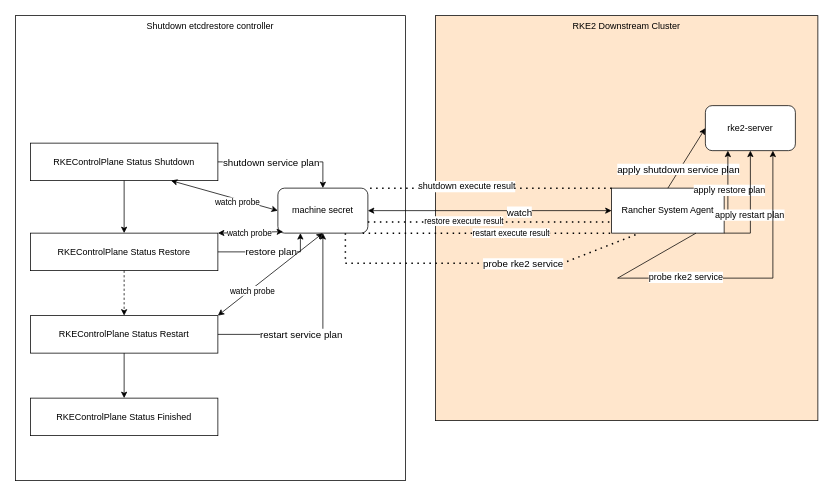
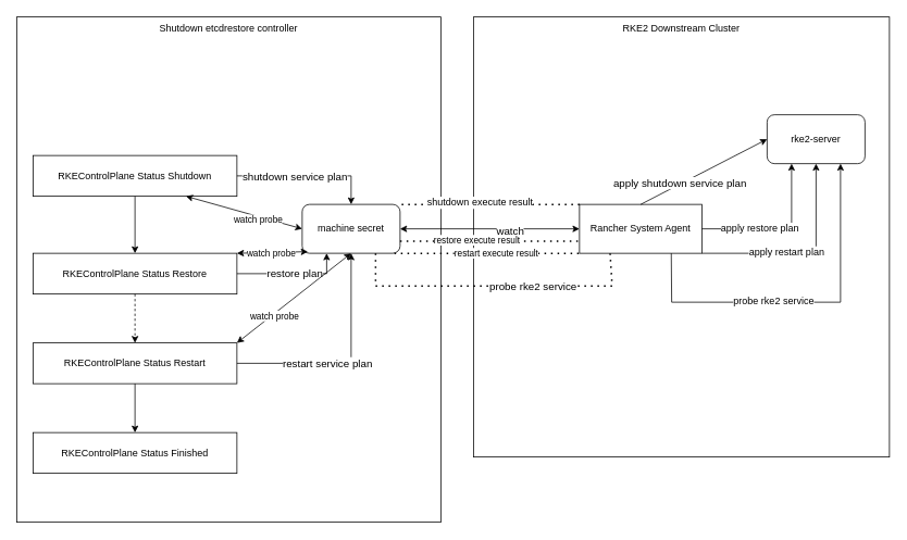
  <mxCell id="0" />
  <mxCell id="1" parent="0" />
- <mxCell id="2" value="RKE2 Downstream Cluster" style="rounded=0;whiteSpace=wrap;html=1;verticalAlign=top;fillColor=#ffe6cc;" vertex="1" parent="1"><mxGeometry x="580" y="20" width="510" height="540" as="geometry" /></mxCell>
+ <mxCell id="2" value="RKE2 Downstream Cluster" style="rounded=0;whiteSpace=wrap;html=1;verticalAlign=top;" vertex="1" parent="1"><mxGeometry x="580" y="20" width="510" height="540" as="geometry" /></mxCell>
  <mxCell id="3" value="Shutdown etcdrestore controller" style="rounded=0;whiteSpace=wrap;html=1;verticalAlign=top;" vertex="1" parent="1"><mxGeometry x="20" y="20" width="520" height="620" as="geometry" /></mxCell>
  <mxCell id="4" value="RKEControlPlane Status Shutdown" style="rounded=0;whiteSpace=wrap;html=1;" vertex="1" parent="1"><mxGeometry x="40" y="190" width="250" height="50" as="geometry" /></mxCell>
- <mxCell id="5" value="Rancher System Agent" style="rounded=0;whiteSpace=wrap;html=1;" vertex="1" parent="1"><mxGeometry x="815" y="250" width="150" height="60" as="geometry" /></mxCell>
+ <mxCell id="5" value="Rancher System Agent" style="rounded=0;whiteSpace=wrap;html=1;" vertex="1" parent="1"><mxGeometry x="710" y="250" width="150" height="60" as="geometry" /></mxCell>
  <mxCell id="6" value="RKEControlPlane Status Restore" style="rounded=0;whiteSpace=wrap;html=1;" vertex="1" parent="1"><mxGeometry x="40" y="310" width="250" height="50" as="geometry" /></mxCell>
  <mxCell id="7" value="RKEControlPlane Status Restart" style="rounded=0;whiteSpace=wrap;html=1;" vertex="1" parent="1"><mxGeometry x="40" y="420" width="250" height="50" as="geometry" /></mxCell>
  <mxCell id="8" value="machine secret" style="rounded=1;whiteSpace=wrap;html=1;" vertex="1" parent="1"><mxGeometry x="370" y="250" width="120" height="60" as="geometry" /></mxCell>
  <mxCell id="9" value="" style="endArrow=classic;html=1;rounded=0;exitX=1;exitY=0.5;exitDx=0;exitDy=0;entryX=0.5;entryY=0;entryDx=0;entryDy=0;" edge="1" parent="1" source="4" target="8"><mxGeometry width="50" height="50" relative="1" as="geometry"><mxPoint x="370" y="200" as="sourcePoint" /><mxPoint x="420" y="150" as="targetPoint" /><Array as="points"><mxPoint x="430" y="215" /></Array></mxGeometry></mxCell>
  <mxCell id="10" value="shutdown service plan" style="edgeLabel;html=1;align=center;verticalAlign=middle;resizable=0;points=[];fontSize=13;" vertex="1" connectable="0" parent="9"><mxGeometry x="-0.2" relative="1" as="geometry"><mxPoint as="offset" /></mxGeometry></mxCell>
  <mxCell id="11" value="" style="endArrow=classic;html=1;rounded=0;exitX=0.5;exitY=1;exitDx=0;exitDy=0;entryX=0.5;entryY=0;entryDx=0;entryDy=0;" edge="1" parent="1" source="4" target="6"><mxGeometry width="50" height="50" relative="1" as="geometry"><mxPoint x="320" y="280" as="sourcePoint" /><mxPoint x="370" y="230" as="targetPoint" /></mxGeometry></mxCell>
  <mxCell id="12" value="" style="endArrow=classic;startArrow=classic;html=1;rounded=0;exitX=0.75;exitY=1;exitDx=0;exitDy=0;entryX=0;entryY=0.5;entryDx=0;entryDy=0;" edge="1" parent="1" source="4" target="8"><mxGeometry width="50" height="50" relative="1" as="geometry"><mxPoint x="300" y="310" as="sourcePoint" /><mxPoint x="350" y="260" as="targetPoint" /></mxGeometry></mxCell>
  <mxCell id="13" value="watch probe" style="edgeLabel;html=1;align=center;verticalAlign=middle;resizable=0;points=[];" vertex="1" connectable="0" parent="12"><mxGeometry x="0.257" y="-4" relative="1" as="geometry"><mxPoint as="offset" /></mxGeometry></mxCell>
  <mxCell id="14" value="" style="endArrow=classic;startArrow=classic;html=1;rounded=0;exitX=1;exitY=0.5;exitDx=0;exitDy=0;" edge="1" parent="1" source="8" target="5"><mxGeometry width="50" height="50" relative="1" as="geometry"><mxPoint x="530" y="270" as="sourcePoint" /><mxPoint x="580" y="220" as="targetPoint" /></mxGeometry></mxCell>
  <mxCell id="15" value="watch" style="edgeLabel;html=1;align=center;verticalAlign=middle;resizable=0;points=[];fontSize=13;" vertex="1" connectable="0" parent="14"><mxGeometry x="0.267" y="-3" relative="1" as="geometry"><mxPoint x="-5" y="-2" as="offset" /></mxGeometry></mxCell>
  <mxCell id="16" value="rke2-server" style="rounded=1;whiteSpace=wrap;html=1;" vertex="1" parent="1"><mxGeometry x="940" y="140" width="120" height="60" as="geometry" /></mxCell>
  <mxCell id="17" value="" style="endArrow=classic;html=1;rounded=0;exitX=0.5;exitY=0;exitDx=0;exitDy=0;entryX=0;entryY=0.5;entryDx=0;entryDy=0;" edge="1" parent="1" source="5" target="16"><mxGeometry width="50" height="50" relative="1" as="geometry"><mxPoint x="700" y="180" as="sourcePoint" /><mxPoint x="750" y="130" as="targetPoint" /></mxGeometry></mxCell>
  <mxCell id="18" value="apply shutdown service plan" style="edgeLabel;html=1;align=center;verticalAlign=middle;resizable=0;points=[];fontSize=13;" vertex="1" connectable="0" parent="17"><mxGeometry x="-0.377" y="2" relative="1" as="geometry"><mxPoint as="offset" /></mxGeometry></mxCell>
  <mxCell id="19" value="" style="endArrow=classic;html=1;rounded=0;exitX=1;exitY=0.5;exitDx=0;exitDy=0;entryX=0.25;entryY=1;entryDx=0;entryDy=0;" edge="1" parent="1" source="6" target="8"><mxGeometry width="50" height="50" relative="1" as="geometry"><mxPoint x="380" y="390" as="sourcePoint" /><mxPoint x="430" y="340" as="targetPoint" /><Array as="points"><mxPoint x="400" y="335" /></Array></mxGeometry></mxCell>
  <mxCell id="20" value="restore plan" style="edgeLabel;html=1;align=center;verticalAlign=middle;resizable=0;points=[];fontSize=13;" vertex="1" connectable="0" parent="19"><mxGeometry x="0.037" y="1" relative="1" as="geometry"><mxPoint as="offset" /></mxGeometry></mxCell>
  <mxCell id="21" value="" style="endArrow=classic;startArrow=classic;html=1;rounded=0;exitX=1;exitY=0;exitDx=0;exitDy=0;entryX=0.058;entryY=0.967;entryDx=0;entryDy=0;entryPerimeter=0;" edge="1" parent="1" source="6" target="8"><mxGeometry width="50" height="50" relative="1" as="geometry"><mxPoint x="300" y="280" as="sourcePoint" /><mxPoint x="350" y="230" as="targetPoint" /></mxGeometry></mxCell>
  <mxCell id="22" value="watch probe" style="edgeLabel;html=1;align=center;verticalAlign=middle;resizable=0;points=[];" vertex="1" connectable="0" parent="21"><mxGeometry x="-0.333" relative="1" as="geometry"><mxPoint x="13" as="offset" /></mxGeometry></mxCell>
  <mxCell id="23" value="" style="endArrow=classic;html=1;rounded=0;exitX=0.5;exitY=1;exitDx=0;exitDy=0;entryX=0.5;entryY=0;entryDx=0;entryDy=0;dashed=1;" edge="1" parent="1" source="6" target="7"><mxGeometry width="50" height="50" relative="1" as="geometry"><mxPoint x="200" y="410" as="sourcePoint" /><mxPoint x="250" y="360" as="targetPoint" /></mxGeometry></mxCell>
  <mxCell id="24" value="" style="endArrow=classic;html=1;rounded=0;exitX=1;exitY=0.5;exitDx=0;exitDy=0;entryX=0.5;entryY=1;entryDx=0;entryDy=0;" edge="1" parent="1" source="7" target="8"><mxGeometry width="50" height="50" relative="1" as="geometry"><mxPoint x="350" y="450" as="sourcePoint" /><mxPoint x="400" y="400" as="targetPoint" /><Array as="points"><mxPoint x="430" y="445" /></Array></mxGeometry></mxCell>
  <mxCell id="25" value="restart service plan" style="edgeLabel;html=1;align=center;verticalAlign=middle;resizable=0;points=[];fontSize=13;" vertex="1" connectable="0" parent="24"><mxGeometry x="-0.2" y="-2" relative="1" as="geometry"><mxPoint y="-3" as="offset" /></mxGeometry></mxCell>
  <mxCell id="26" value="" style="endArrow=classic;startArrow=classic;html=1;rounded=0;exitX=1;exitY=0;exitDx=0;exitDy=0;entryX=0.5;entryY=1;entryDx=0;entryDy=0;" edge="1" parent="1" source="7" target="8"><mxGeometry width="50" height="50" relative="1" as="geometry"><mxPoint x="310" y="420" as="sourcePoint" /><mxPoint x="360" y="370" as="targetPoint" /></mxGeometry></mxCell>
  <mxCell id="27" value="watch probe" style="edgeLabel;html=1;align=center;verticalAlign=middle;resizable=0;points=[];" vertex="1" connectable="0" parent="26"><mxGeometry x="-0.373" y="-2" relative="1" as="geometry"><mxPoint as="offset" /></mxGeometry></mxCell>
  <mxCell id="28" value="RKEControlPlane Status Finished" style="rounded=0;whiteSpace=wrap;html=1;" vertex="1" parent="1"><mxGeometry x="40" y="530" width="250" height="50" as="geometry" /></mxCell>
  <mxCell id="29" value="" style="endArrow=classic;html=1;rounded=0;exitX=0.5;exitY=1;exitDx=0;exitDy=0;entryX=0.5;entryY=0;entryDx=0;entryDy=0;" edge="1" parent="1" source="7" target="28"><mxGeometry width="50" height="50" relative="1" as="geometry"><mxPoint x="200" y="520" as="sourcePoint" /><mxPoint x="250" y="470" as="targetPoint" /></mxGeometry></mxCell>
  <mxCell id="30" value="" style="endArrow=none;dashed=1;html=1;dashPattern=1 3;strokeWidth=2;rounded=0;exitX=0;exitY=0;exitDx=0;exitDy=0;entryX=1;entryY=0;entryDx=0;entryDy=0;" edge="1" parent="1" source="5" target="8"><mxGeometry width="50" height="50" relative="1" as="geometry"><mxPoint x="810" y="440" as="sourcePoint" /><mxPoint x="860" y="390" as="targetPoint" /></mxGeometry></mxCell>
  <mxCell id="31" value="shutdown execute result" style="edgeLabel;html=1;align=center;verticalAlign=middle;resizable=0;points=[];fontSize=12;" vertex="1" connectable="0" parent="30"><mxGeometry x="0.345" y="-3" relative="1" as="geometry"><mxPoint x="25" as="offset" /></mxGeometry></mxCell>
  <mxCell id="32" value="" style="endArrow=classic;html=1;rounded=0;entryX=0.25;entryY=1;entryDx=0;entryDy=0;exitX=1;exitY=0.5;exitDx=0;exitDy=0;" edge="1" parent="1" source="5" target="16"><mxGeometry width="50" height="50" relative="1" as="geometry"><mxPoint x="910" y="390" as="sourcePoint" /><mxPoint x="960" y="340" as="targetPoint" /><Array as="points"><mxPoint x="970" y="280" /></Array></mxGeometry></mxCell>
  <mxCell id="33" value="apply restore plan" style="edgeLabel;html=1;align=center;verticalAlign=middle;resizable=0;points=[];fontSize=12;" vertex="1" connectable="0" parent="32"><mxGeometry x="-0.263" y="-1" relative="1" as="geometry"><mxPoint y="-2" as="offset" /></mxGeometry></mxCell>
  <mxCell id="34" value="" style="endArrow=classic;html=1;rounded=0;exitX=1;exitY=1;exitDx=0;exitDy=0;entryX=0.5;entryY=1;entryDx=0;entryDy=0;" edge="1" parent="1" source="5" target="16"><mxGeometry width="50" height="50" relative="1" as="geometry"><mxPoint x="900" y="410" as="sourcePoint" /><mxPoint x="950" y="360" as="targetPoint" /><Array as="points"><mxPoint x="1000" y="310" /></Array></mxGeometry></mxCell>
  <mxCell id="35" value="apply restart plan" style="edgeLabel;html=1;align=center;verticalAlign=middle;resizable=0;points=[];fontSize=12;" vertex="1" connectable="0" parent="34"><mxGeometry x="-0.176" y="2" relative="1" as="geometry"><mxPoint as="offset" /></mxGeometry></mxCell>
  <mxCell id="36" value="" style="endArrow=classic;html=1;rounded=0;exitX=0.75;exitY=1;exitDx=0;exitDy=0;entryX=0.75;entryY=1;entryDx=0;entryDy=0;" edge="1" parent="1" source="5" target="16"><mxGeometry width="50" height="50" relative="1" as="geometry"><mxPoint x="840" y="420" as="sourcePoint" /><mxPoint x="890" y="370" as="targetPoint" /><Array as="points"><mxPoint x="823" y="370" /><mxPoint x="1030" y="370" /></Array></mxGeometry></mxCell>
  <mxCell id="37" value="probe rke2 service" style="edgeLabel;html=1;align=center;verticalAlign=middle;resizable=0;points=[];fontSize=12;" vertex="1" connectable="0" parent="36"><mxGeometry x="-0.153" y="2" relative="1" as="geometry"><mxPoint as="offset" /></mxGeometry></mxCell>
  <mxCell id="38" value="" style="endArrow=none;dashed=1;html=1;dashPattern=1 3;strokeWidth=2;rounded=0;entryX=0;entryY=0.75;entryDx=0;entryDy=0;exitX=1;exitY=0.75;exitDx=0;exitDy=0;" edge="1" parent="1" source="8" target="5"><mxGeometry width="50" height="50" relative="1" as="geometry"><mxPoint x="660" y="400" as="sourcePoint" /><mxPoint x="710" y="350" as="targetPoint" /></mxGeometry></mxCell>
  <mxCell id="39" value="restore execute result" style="edgeLabel;html=1;align=center;verticalAlign=middle;resizable=0;points=[];" vertex="1" connectable="0" parent="38"><mxGeometry x="-0.345" y="2" relative="1" as="geometry"><mxPoint x="21" as="offset" /></mxGeometry></mxCell>
  <mxCell id="40" value="" style="endArrow=none;dashed=1;html=1;dashPattern=1 3;strokeWidth=2;rounded=0;entryX=0;entryY=1;entryDx=0;entryDy=0;exitX=0.942;exitY=1;exitDx=0;exitDy=0;exitPerimeter=0;" edge="1" parent="1" source="8" target="5"><mxGeometry width="50" height="50" relative="1" as="geometry"><mxPoint x="640" y="380" as="sourcePoint" /><mxPoint x="690" y="330" as="targetPoint" /></mxGeometry></mxCell>
  <mxCell id="41" value="restart execute result" style="edgeLabel;html=1;align=center;verticalAlign=middle;resizable=0;points=[];" vertex="1" connectable="0" parent="40"><mxGeometry x="0.392" y="-1" relative="1" as="geometry"><mxPoint x="-34" y="-2" as="offset" /></mxGeometry></mxCell>
  <mxCell id="42" value="" style="endArrow=none;dashed=1;html=1;dashPattern=1 3;strokeWidth=2;rounded=0;entryX=0.25;entryY=1;entryDx=0;entryDy=0;exitX=0.75;exitY=1;exitDx=0;exitDy=0;" edge="1" parent="1" source="8" target="5"><mxGeometry width="50" height="50" relative="1" as="geometry"><mxPoint x="650" y="410" as="sourcePoint" /><mxPoint x="700" y="360" as="targetPoint" /><Array as="points"><mxPoint x="460" y="350" /><mxPoint x="750" y="350" /></Array></mxGeometry></mxCell>
  <mxCell id="43" value="probe rke2 service" style="edgeLabel;html=1;align=center;verticalAlign=middle;resizable=0;points=[];fontSize=13;" vertex="1" connectable="0" parent="42"><mxGeometry x="0.254" relative="1" as="geometry"><mxPoint as="offset" /></mxGeometry></mxCell>
